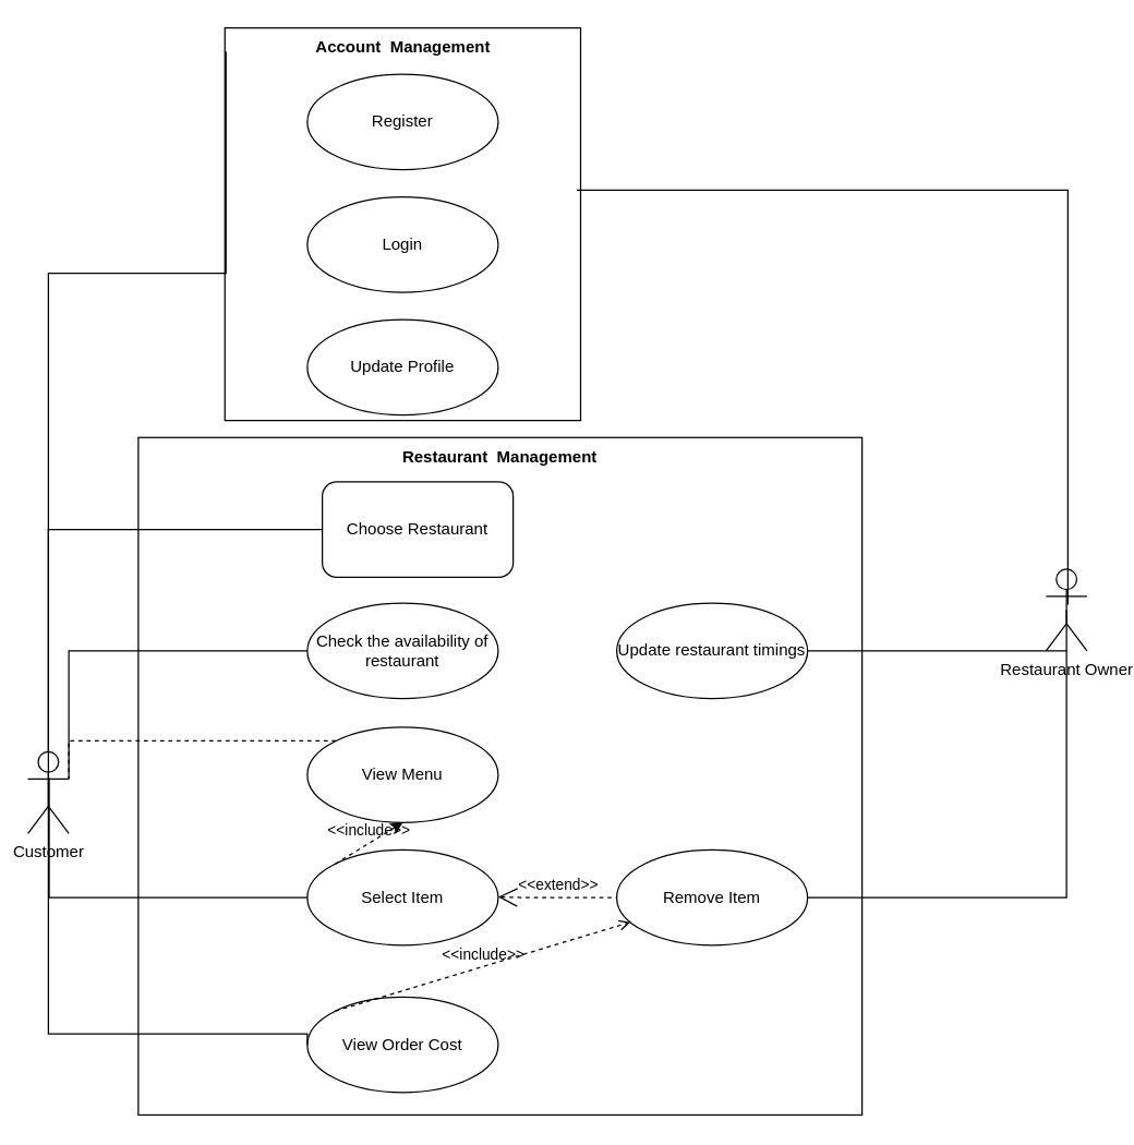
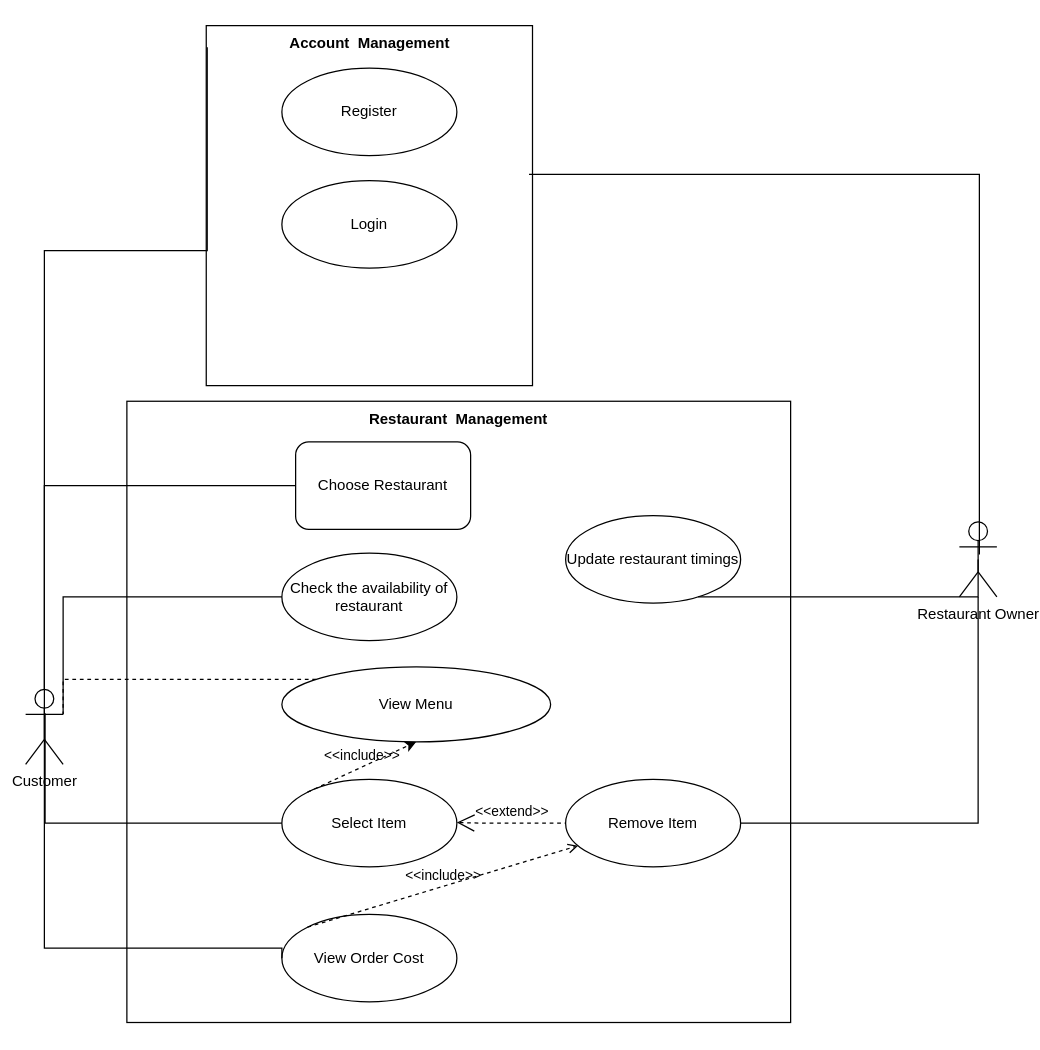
  <mxCell id="0" />
  <mxCell id="1" parent="0" />
  <mxCell id="2" value="Customer" style="shape=umlActor;html=1;verticalLabelPosition=bottom;verticalAlign=top;align=center;" vertex="1" parent="1"><mxGeometry y="551" width="30" height="60" as="geometry" x="20" /></mxCell>
  <mxCell id="3" value="Restaurant Owner" style="shape=umlActor;html=1;verticalLabelPosition=bottom;verticalAlign=top;align=center;" vertex="1" parent="1"><mxGeometry x="767" y="417" width="30" height="60" as="geometry" /></mxCell>
  <mxCell id="4" value="Register" style="ellipse;whiteSpace=wrap;html=1;" vertex="1" parent="1"><mxGeometry x="225" y="54" width="140" height="70" as="geometry" /></mxCell>
  <mxCell id="5" value="Login" style="ellipse;whiteSpace=wrap;html=1;" vertex="1" parent="1"><mxGeometry x="225" y="144" width="140" height="70" as="geometry" /></mxCell>
  <mxCell id="6" value="Choose Restaurant" style="whiteSpace=wrap;html=1;rounded=1;" vertex="1" parent="1"><mxGeometry x="236" y="353" width="140" height="70" as="geometry" /></mxCell>
  <mxCell id="7" value="Check the availability of restaurant" style="ellipse;whiteSpace=wrap;html=1;" vertex="1" parent="1"><mxGeometry x="225" y="442" width="140" height="70" as="geometry" /></mxCell>
- <mxCell id="8" value="View Menu" style="ellipse;whiteSpace=wrap;html=1;" vertex="1" parent="1"><mxGeometry x="225" y="533" width="140" height="70" as="geometry" /></mxCell>
+ <mxCell id="8" value="View Menu" style="ellipse;whiteSpace=wrap;html=1;" vertex="1" parent="1"><mxGeometry x="225" y="533" width="215" height="60" as="geometry" /></mxCell>
  <mxCell id="9" value="Select Item" style="ellipse;whiteSpace=wrap;html=1;" vertex="1" parent="1"><mxGeometry x="225" y="623" width="140" height="70" as="geometry" /></mxCell>
  <mxCell id="10" value="View Order Cost" style="ellipse;whiteSpace=wrap;html=1;" vertex="1" parent="1"><mxGeometry x="225" y="731" width="140" height="70" as="geometry" /></mxCell>
  <mxCell id="11" value="&amp;lt;&amp;lt;include&amp;gt;&amp;gt;" style="edgeStyle=none;html=1;endArrow=open;verticalAlign=bottom;dashed=1;labelBackgroundColor=none;exitX=0;exitY=0;exitDx=0;exitDy=0;" edge="1" parent="1" source="10" target="13"><mxGeometry width="160" relative="1" as="geometry"><mxPoint x="332" y="731" as="sourcePoint" /><mxPoint x="240" y="692" as="targetPoint" /></mxGeometry></mxCell>
  <mxCell id="12" value="Account&amp;nbsp; Management" style="shape=rect;html=1;verticalAlign=top;fontStyle=1;whiteSpace=wrap;align=center;fillColor=none;" vertex="1" parent="1"><mxGeometry x="164.5" y="20" width="261" height="288" as="geometry" /></mxCell>
  <mxCell id="13" value="Remove Item" style="ellipse;whiteSpace=wrap;html=1;" vertex="1" parent="1"><mxGeometry x="452" y="623" width="140" height="70" as="geometry" /></mxCell>
  <mxCell id="14" value="&amp;lt;&amp;lt;extend&amp;gt;&amp;gt;" style="edgeStyle=none;html=1;startArrow=open;endArrow=none;startSize=12;verticalAlign=bottom;dashed=1;labelBackgroundColor=none;entryX=0;entryY=0.5;entryDx=0;entryDy=0;" edge="1" parent="1" target="13"><mxGeometry width="160" relative="1" as="geometry"><mxPoint x="365" y="657.5" as="sourcePoint" /><mxPoint x="401" y="658" as="targetPoint" /><Array as="points"><mxPoint x="383" y="658" /></Array></mxGeometry></mxCell>
- <mxCell id="15" value="Update Profile" style="ellipse;whiteSpace=wrap;html=1;" vertex="1" parent="1"><mxGeometry x="225" y="234" width="140" height="70" as="geometry" /></mxCell>
- <mxCell id="16" value="Update restaurant timings" style="ellipse;whiteSpace=wrap;html=1;" vertex="1" parent="1"><mxGeometry x="452" y="442" width="140" height="70" as="geometry" /></mxCell>
+ <mxCell id="16" value="Update restaurant timings" style="ellipse;whiteSpace=wrap;html=1;" vertex="1" parent="1"><mxGeometry x="452" y="412" width="140" height="70" as="geometry" /></mxCell>
  <mxCell id="17" value="" style="edgeStyle=elbowEdgeStyle;html=1;endArrow=none;elbow=vertical;entryX=0.003;entryY=0.06;entryDx=0;entryDy=0;entryPerimeter=0;rounded=0;exitX=0.5;exitY=0.5;exitDx=0;exitDy=0;exitPerimeter=0;" edge="1" parent="1" source="2" target="12"><mxGeometry width="160" relative="1" as="geometry"><mxPoint x="54" y="451.41" as="sourcePoint" /><mxPoint x="214" y="451.41" as="targetPoint" /><Array as="points"><mxPoint x="92" y="200" /></Array></mxGeometry></mxCell>
  <mxCell id="18" value="" style="edgeStyle=elbowEdgeStyle;html=1;endArrow=none;elbow=vertical;entryX=0;entryY=0.5;entryDx=0;entryDy=0;rounded=0;" edge="1" parent="1" source="2" target="6"><mxGeometry width="160" relative="1" as="geometry"><mxPoint x="92" y="353" as="sourcePoint" /><mxPoint x="200" y="396" as="targetPoint" /><Array as="points"><mxPoint x="137" y="388" /></Array></mxGeometry></mxCell>
  <mxCell id="19" value="" style="edgeStyle=elbowEdgeStyle;html=1;endArrow=none;elbow=vertical;rounded=0;entryX=1;entryY=0.333;entryDx=0;entryDy=0;entryPerimeter=0;dashed=1;" edge="1" parent="1" source="8" target="2"><mxGeometry width="100" height="75" relative="1" as="geometry"><mxPoint x="254" y="545" as="sourcePoint" /><mxPoint x="53" y="434" as="targetPoint" /><Array as="points"><mxPoint x="146" y="543" /><mxPoint x="173" y="533" /></Array></mxGeometry></mxCell>
  <mxCell id="20" value="" style="edgeStyle=elbowEdgeStyle;html=1;endArrow=none;elbow=vertical;exitX=0;exitY=0.5;exitDx=0;exitDy=0;entryX=0.519;entryY=0.319;entryDx=0;entryDy=0;entryPerimeter=0;rounded=0;" edge="1" parent="1" source="9" target="2"><mxGeometry width="100" height="75" relative="1" as="geometry"><mxPoint x="234" y="552" as="sourcePoint" /><mxPoint x="62" y="443" as="targetPoint" /><Array as="points"><mxPoint x="146" y="658" /><mxPoint x="144" y="633" /><mxPoint x="182" y="542" /></Array></mxGeometry></mxCell>
  <mxCell id="21" value="" style="edgeStyle=elbowEdgeStyle;html=1;endArrow=none;elbow=vertical;entryX=0.5;entryY=0.5;entryDx=0;entryDy=0;entryPerimeter=0;rounded=0;" edge="1" parent="1" source="16" target="3"><mxGeometry width="100" height="75" relative="1" as="geometry"><mxPoint x="542" y="554" as="sourcePoint" /><mxPoint x="642" y="479" as="targetPoint" /><Array as="points"><mxPoint x="659" y="477" /><mxPoint x="687" y="447" /></Array></mxGeometry></mxCell>
  <mxCell id="22" value="" style="edgeStyle=elbowEdgeStyle;html=1;endArrow=none;elbow=vertical;rounded=0;exitX=1;exitY=0.5;exitDx=0;exitDy=0;" edge="1" parent="1" source="13" target="3"><mxGeometry width="160" relative="1" as="geometry"><mxPoint x="587" y="668" as="sourcePoint" /><mxPoint x="675" y="524" as="targetPoint" /><Array as="points"><mxPoint x="686" y="658" /></Array></mxGeometry></mxCell>
  <mxCell id="23" value="" style="edgeStyle=elbowEdgeStyle;html=1;endArrow=none;elbow=vertical;exitX=0.5;exitY=0.5;exitDx=0;exitDy=0;exitPerimeter=0;entryX=0;entryY=0.5;entryDx=0;entryDy=0;rounded=0;" edge="1" parent="1" source="2" target="10"><mxGeometry width="160" relative="1" as="geometry"><mxPoint x="200" y="569" as="sourcePoint" /><mxPoint x="360" y="569" as="targetPoint" /><Array as="points"><mxPoint x="173" y="758" /><mxPoint x="173" y="749" /></Array></mxGeometry></mxCell>
  <mxCell id="24" value="" style="edgeStyle=elbowEdgeStyle;html=1;endArrow=none;elbow=vertical;rounded=0;exitX=0.997;exitY=0.413;exitDx=0;exitDy=0;exitPerimeter=0;" edge="1" parent="1"><mxGeometry width="160" relative="1" as="geometry"><mxPoint x="422.717" y="138.944" as="sourcePoint" /><mxPoint x="783" y="443" as="targetPoint" /><Array as="points"><mxPoint x="576" y="139" /><mxPoint x="594" y="139" /></Array></mxGeometry></mxCell>
  <mxCell id="25" value="&amp;lt;&amp;lt;include&amp;gt;&amp;gt;" style="edgeStyle=none;html=1;endArrow=classic;verticalAlign=bottom;dashed=1;labelBackgroundColor=none;exitX=0;exitY=0;exitDx=0;exitDy=0;entryX=0.5;entryY=1;entryDx=0;entryDy=0;" edge="1" parent="1" source="9" target="8"><mxGeometry width="160" relative="1" as="geometry"><mxPoint x="254.081" y="750.464" as="sourcePoint" /><mxPoint x="304" y="702" as="targetPoint" /></mxGeometry></mxCell>
  <mxCell id="26" value="" style="edgeStyle=elbowEdgeStyle;html=1;endArrow=none;elbow=vertical;rounded=0;exitX=1;exitY=0.333;exitDx=0;exitDy=0;exitPerimeter=0;" edge="1" parent="1" source="2"><mxGeometry width="160" relative="1" as="geometry"><mxPoint x="44" y="560" as="sourcePoint" /><mxPoint x="225" y="477" as="targetPoint" /><Array as="points"><mxPoint x="155" y="477" /></Array></mxGeometry></mxCell>
  <mxCell id="27" value="Restaurant&amp;nbsp; Management" style="shape=rect;html=1;verticalAlign=top;fontStyle=1;whiteSpace=wrap;align=center;fillColor=none;" vertex="1" parent="1"><mxGeometry x="101" y="320.5" width="531" height="497" as="geometry" /></mxCell>
